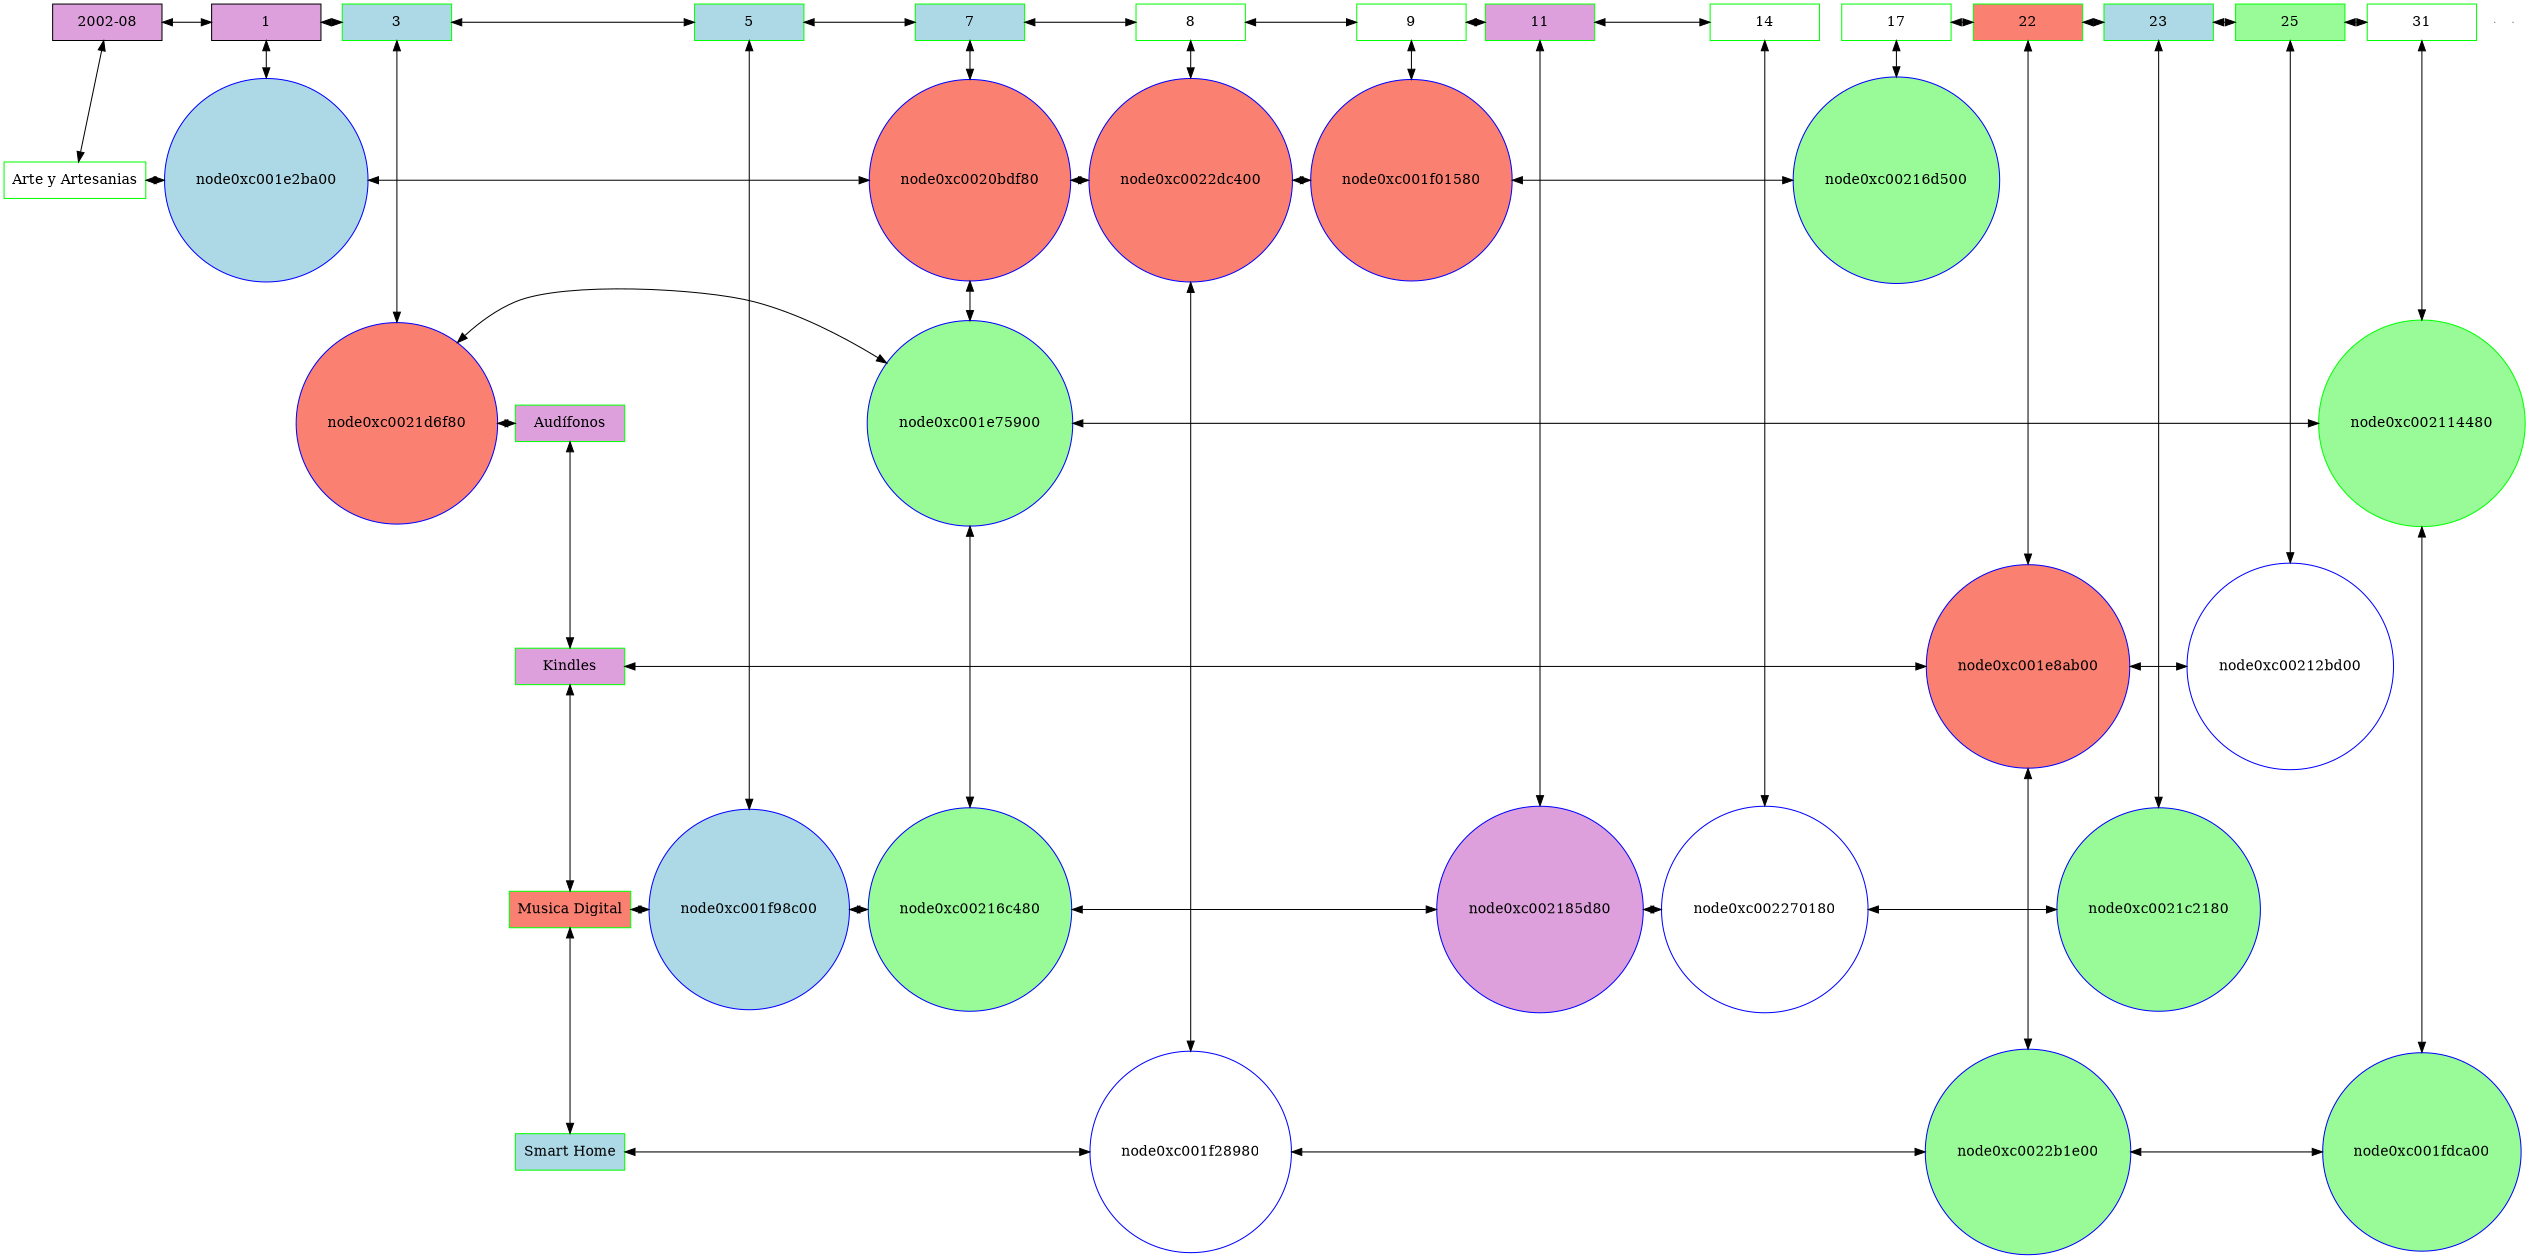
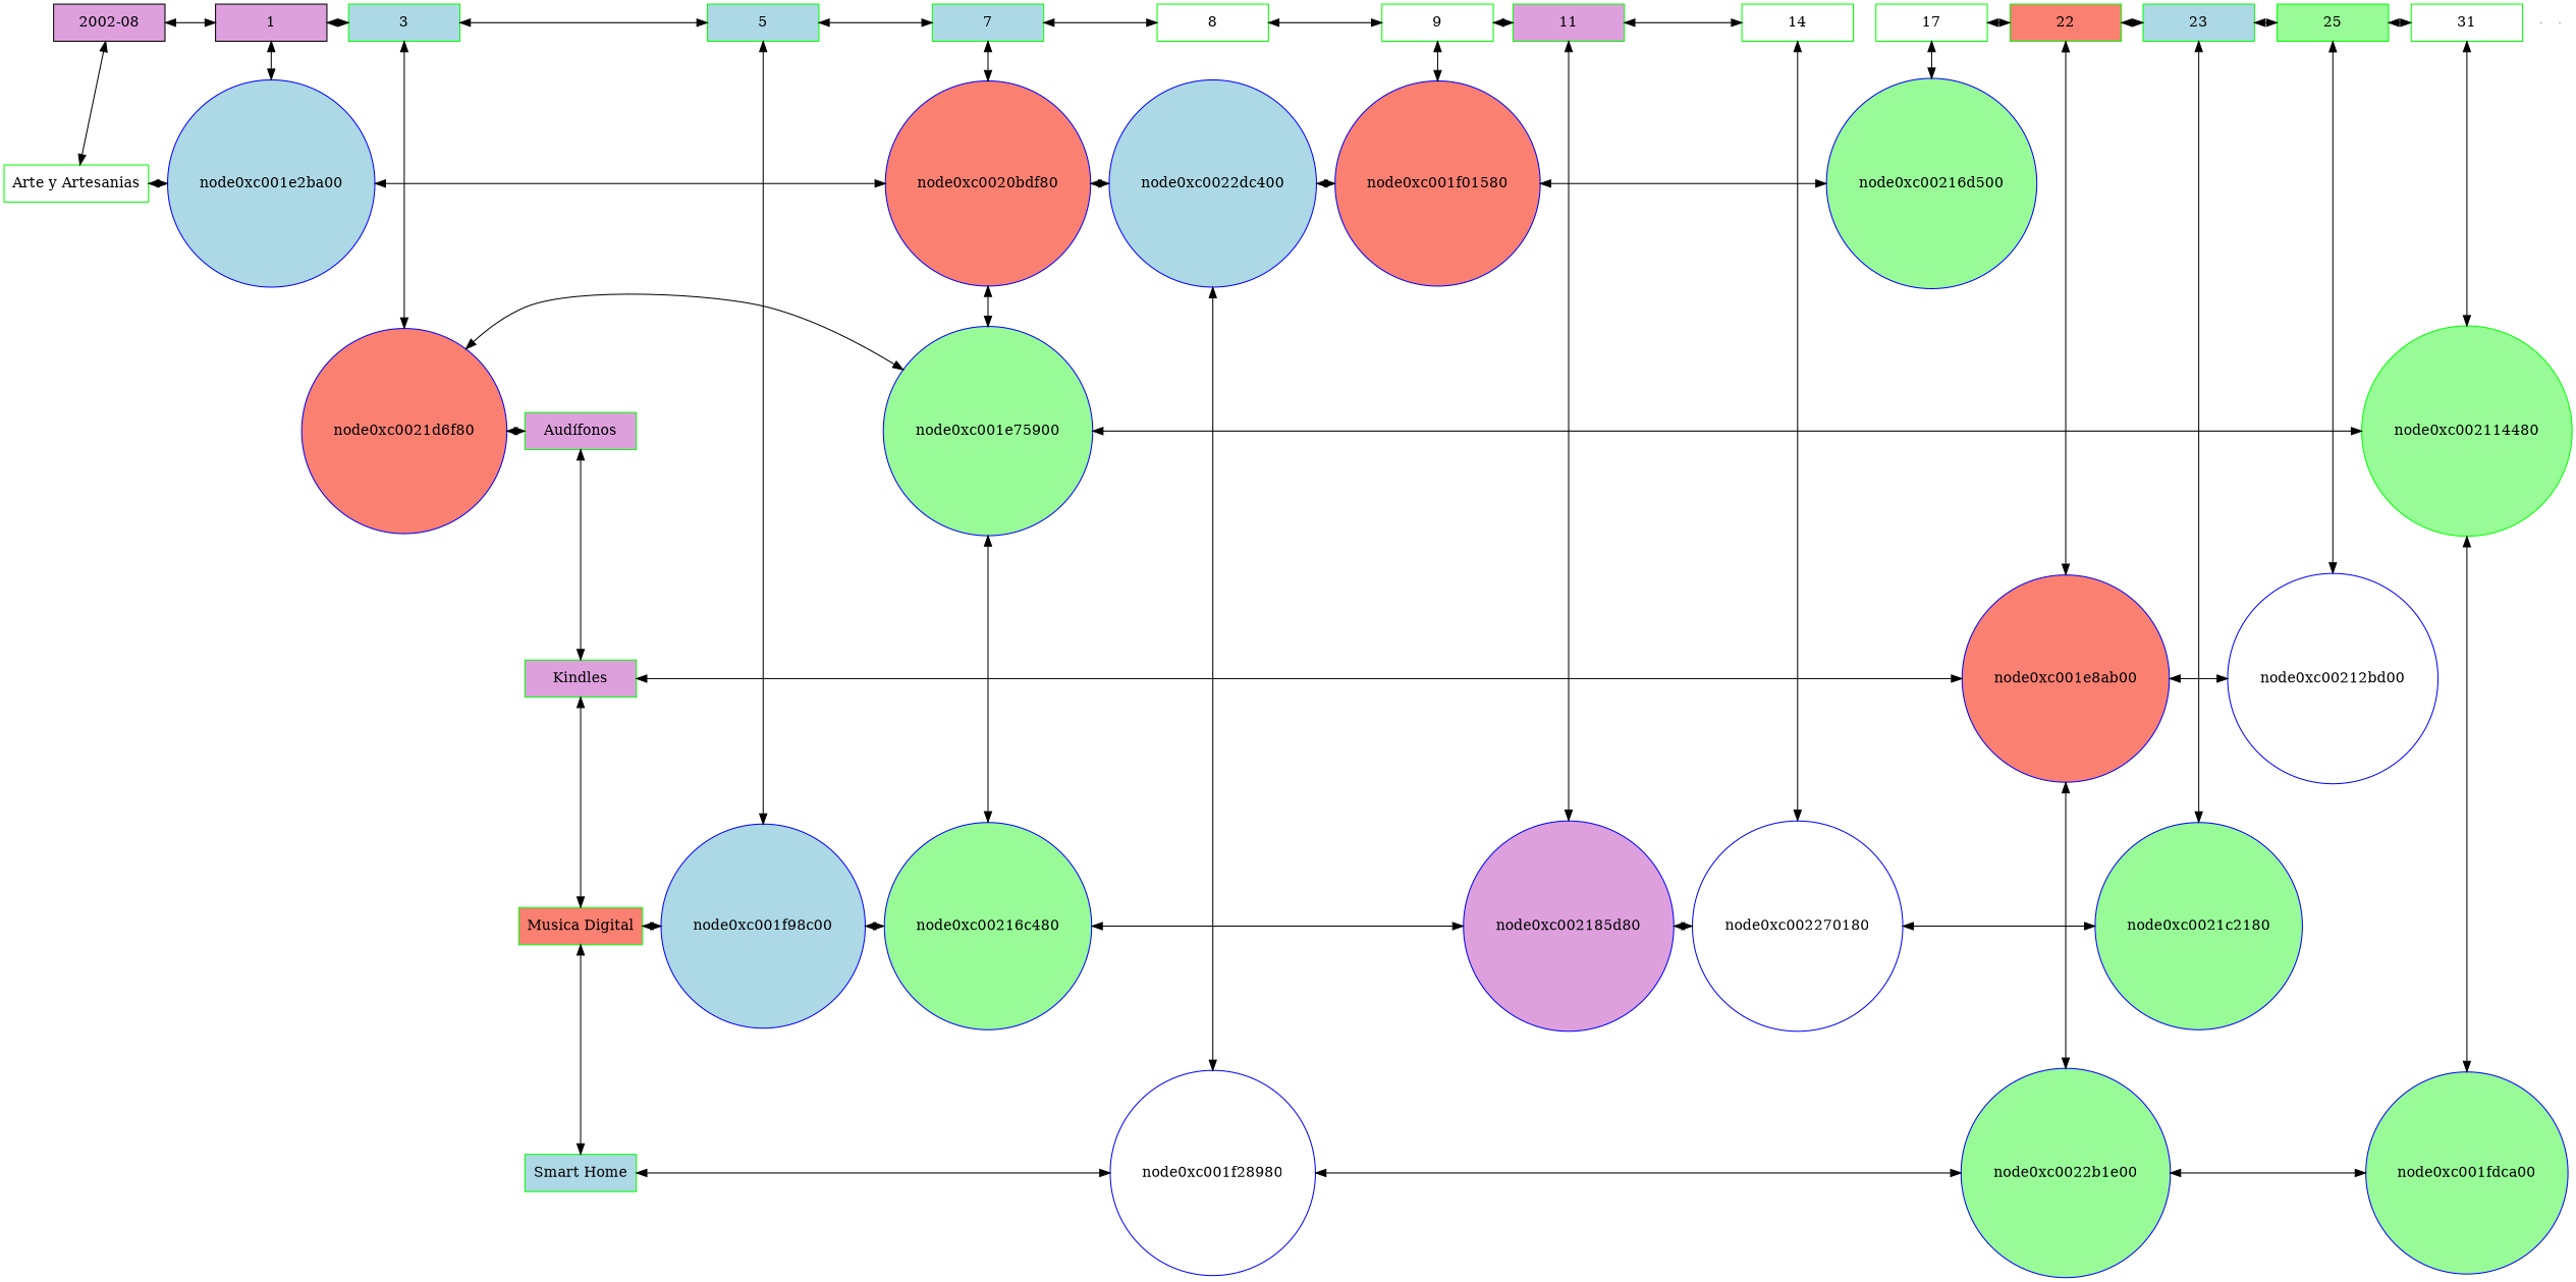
  digraph {
    node [fillcolor=palegreen group=1 shape=box style=filled color=green]
    edge [dir=both]
    n1 [fillcolor=plum label="2002-08" width=1.5 color=""]
    n2 [color=black fillcolor=plum label=1 width=1.5]
    node0xc001f01580 [color=blue fillcolor=salmon group=9 shape=circle width=0.5]
    node0xc00216d500 [color=blue group=17 shape=circle width=0.5]
    n5 [fillcolor=lightblue group=3 label=3 width=1.5]
    n6 [fillcolor=lightblue group=5 label=5 width=1.5]
    n7 [fillcolor=lightblue group=7 label=7 width=1.5]
    n8 [fillcolor=white group=8 label=8 width=1.5]
    n9 [fillcolor=white group=9 label=9 width=1.5]
    n10 [fillcolor=plum group=11 label=11 width=1.5]
    n11 [fillcolor=white group=14 label=14 width=1.5]
    n12 [fillcolor=white group=17 label=17 width=1.5]
    n13 [fillcolor=salmon group=22 label=22 width=1.5]
    n14 [fillcolor=lightblue group=23 label=23 width=1.5]
    n15 [group=25 label=25 width=1.5]
    n16 [fillcolor=white group=31 label=31 width=1.5]
    n17 [fillcolor=white label="Arte y Artesanias" width=1.5]
    node0xc001e2ba00 [color=blue fillcolor=lightblue shape=circle width=0.5]
    node0xc0020bdf80 [color=blue fillcolor=salmon group=7 shape=circle width=0.5]
-   node0xc0022dc400 [color=blue fillcolor=salmon group=8 shape=circle width=0.5]
+   node0xc0022dc400 [color=blue fillcolor=lightblue group=8 shape=circle width=0.5]
    n21 [fillcolor=plum label="Audífonos" width=1.5]
    node0xc0021d6f80 [color=blue fillcolor=salmon group=3 shape=circle width=0.5]
    node0xc001e75900 [color=blue group=7 shape=circle width=0.5]
    node0xc002114480 [group=31 shape=circle width=0.5]
    n25 [fillcolor=plum label=Kindles width=1.5]
    node0xc001e8ab00 [color=blue fillcolor=salmon group=22 shape=circle width=0.5]
    node0xc00212bd00 [color=blue fillcolor=white group=25 shape=circle width=0.5]
    n28 [fillcolor=salmon label="Musica Digital" width=1.5]
    node0xc001f98c00 [color=blue fillcolor=lightblue group=5 shape=circle width=0.5]
    node0xc00216c480 [color=blue group=7 shape=circle width=0.5]
    node0xc002185d80 [color=blue fillcolor=plum group=11 shape=circle width=0.5]
    node0xc002270180 [color=blue fillcolor=white group=14 shape=circle width=0.5]
    node0xc0021c2180 [color=blue group=23 shape=circle width=0.5]
    n34 [fillcolor=lightblue label="Smart Home" width=1.5]
    node0xc001f28980 [color=blue fillcolor=white group=8 shape=circle width=0.5]
    node0xc0022b1e00 [color=blue group=22 shape=circle width=0.5]
    node0xc001fdca00 [color=blue group=31 shape=circle width=0.5]
    e0 [shape=point width=0 group="" color=""]
    e1 [fillcolor=plum shape=point width=0 group="" color=""]
    subgraph sub_1 {
      rank=same
      n1
      n2
    }
    subgraph sub_2 {
      rank=same
      node0xc001f01580
      node0xc00216d500
    }
    subgraph sub_3 {
      rank=same
      n2
      n5
    }
    subgraph sub_4 {
      rank=same
      n5
      n6
    }
    subgraph sub_5 {
      rank=same
      n6
      n7
    }
    subgraph sub_6 {
      rank=same
      n7
      n8
    }
    subgraph sub_7 {
      rank=same
      n8
      n9
    }
    subgraph sub_8 {
      rank=same
      n9
      n10
    }
    subgraph sub_9 {
      rank=same
      n10
      n11
    }
    subgraph sub_10 {
      rank=same
      n11
      n12
    }
    subgraph sub_11 {
      rank=same
      n12
      n13
    }
    subgraph sub_12 {
      rank=same
      n13
      n14
    }
    subgraph sub_13 {
      rank=same
      n14
      n15
    }
    subgraph sub_14 {
      rank=same
      n15
      n16
    }
    subgraph sub_15 {
      rank=same
      n17
      node0xc001e2ba00
    }
    subgraph sub_16 {
      rank=same
      node0xc001e2ba00
      node0xc0020bdf80
    }
    subgraph sub_17 {
      rank=same
      node0xc0020bdf80
      node0xc0022dc400
    }
    subgraph sub_18 {
      rank=same
      node0xc001f01580
      node0xc0022dc400
    }
    subgraph sub_19 {
      rank=same
      n21
      node0xc0021d6f80
    }
    subgraph sub_20 {
      rank=same
      node0xc0021d6f80
      node0xc001e75900
    }
    subgraph sub_21 {
      rank=same
      node0xc001e75900
      node0xc002114480
    }
    subgraph sub_22 {
      rank=same
      n25
      node0xc001e8ab00
    }
    subgraph sub_23 {
      rank=same
      node0xc001e8ab00
      node0xc00212bd00
    }
    subgraph sub_24 {
      rank=same
      n28
      node0xc001f98c00
    }
    subgraph sub_25 {
      rank=same
      node0xc001f98c00
      node0xc00216c480
    }
    subgraph sub_26 {
      rank=same
      node0xc00216c480
      node0xc002185d80
    }
    subgraph sub_27 {
      rank=same
      node0xc002185d80
      node0xc002270180
    }
    subgraph sub_28 {
      rank=same
      node0xc002270180
      node0xc0021c2180
    }
    subgraph sub_29 {
      rank=same
      n34
      node0xc001f28980
    }
    subgraph sub_30 {
      rank=same
      node0xc001f28980
      node0xc0022b1e00
    }
    subgraph sub_31 {
      rank=same
      node0xc0022b1e00
      node0xc001fdca00
    }
    n1 -> n2
    n1 -> n17
    n2 -> n5
    n2 -> node0xc001e2ba00
    node0xc001f01580 -> node0xc00216d500
    n5 -> n6
    n5 -> node0xc0021d6f80
    n6 -> n7
    n6 -> node0xc001f98c00
    n7 -> n8
    n7 -> node0xc0020bdf80
    n8 -> n9
-   n8 -> node0xc0022dc400
    n9 -> node0xc001f01580
    n9 -> n10
    n10 -> n11
    n10 -> node0xc002185d80
    n11 -> node0xc002270180
    n12 -> node0xc00216d500
    n12 -> n13
    n13 -> n14
    n13 -> node0xc001e8ab00
    n14 -> n15
    n14 -> node0xc0021c2180
    n15 -> n16
    n15 -> node0xc00212bd00
    n16 -> node0xc002114480
    n17 -> node0xc001e2ba00
    node0xc001e2ba00 -> node0xc0020bdf80
    node0xc0020bdf80 -> node0xc0022dc400
    node0xc0020bdf80 -> node0xc001e75900
    node0xc0022dc400 -> node0xc001f01580
    node0xc0022dc400 -> node0xc001f28980
    n21 -> node0xc0021d6f80
    n21 -> n25
    node0xc0021d6f80 -> node0xc001e75900
    node0xc001e75900 -> node0xc002114480
    node0xc001e75900 -> node0xc00216c480
    node0xc002114480 -> node0xc001fdca00
    n25 -> node0xc001e8ab00
    n25 -> n28
    node0xc001e8ab00 -> node0xc00212bd00
    node0xc001e8ab00 -> node0xc0022b1e00
    n28 -> node0xc001f98c00
    n28 -> n34
    node0xc001f98c00 -> node0xc00216c480
    node0xc00216c480 -> node0xc002185d80
    node0xc002185d80 -> node0xc002270180
    node0xc002270180 -> node0xc0021c2180
    n34 -> node0xc001f28980
    node0xc001f28980 -> node0xc0022b1e00
    node0xc0022b1e00 -> node0xc001fdca00
  }
